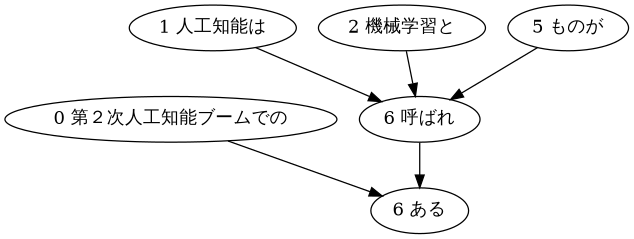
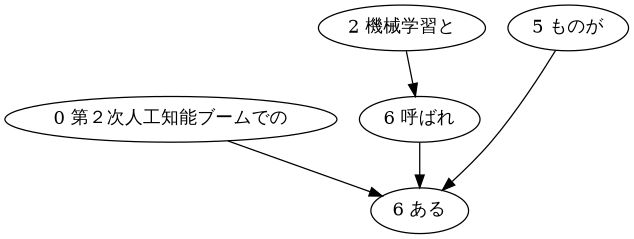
  digraph {
    "0 第２次人工知能ブームでの"
    "6 ある"
    n3 [label="6 呼ばれ"]
-   "1 人工知能は"
    "2 機械学習と"
    "5 ものが"
    "0 第２次人工知能ブームでの" -> "6 ある"
    n3 -> "6 ある"
-   "1 人工知能は" -> n3
    "2 機械学習と" -> n3
-   "5 ものが" -> n3
+   "5 ものが" -> "6 ある"
  }
